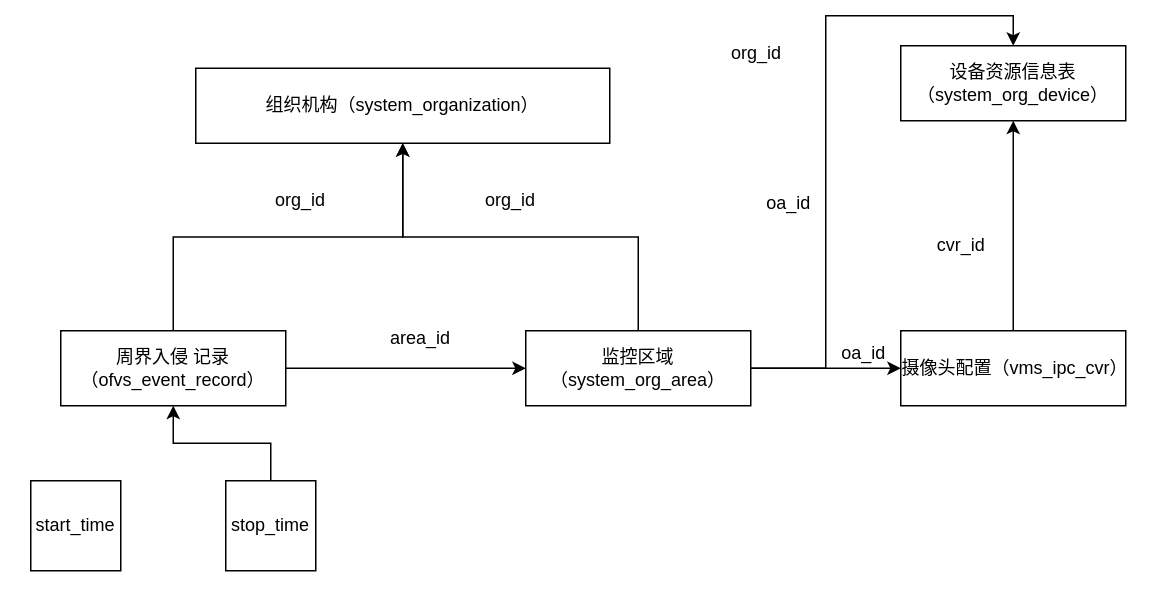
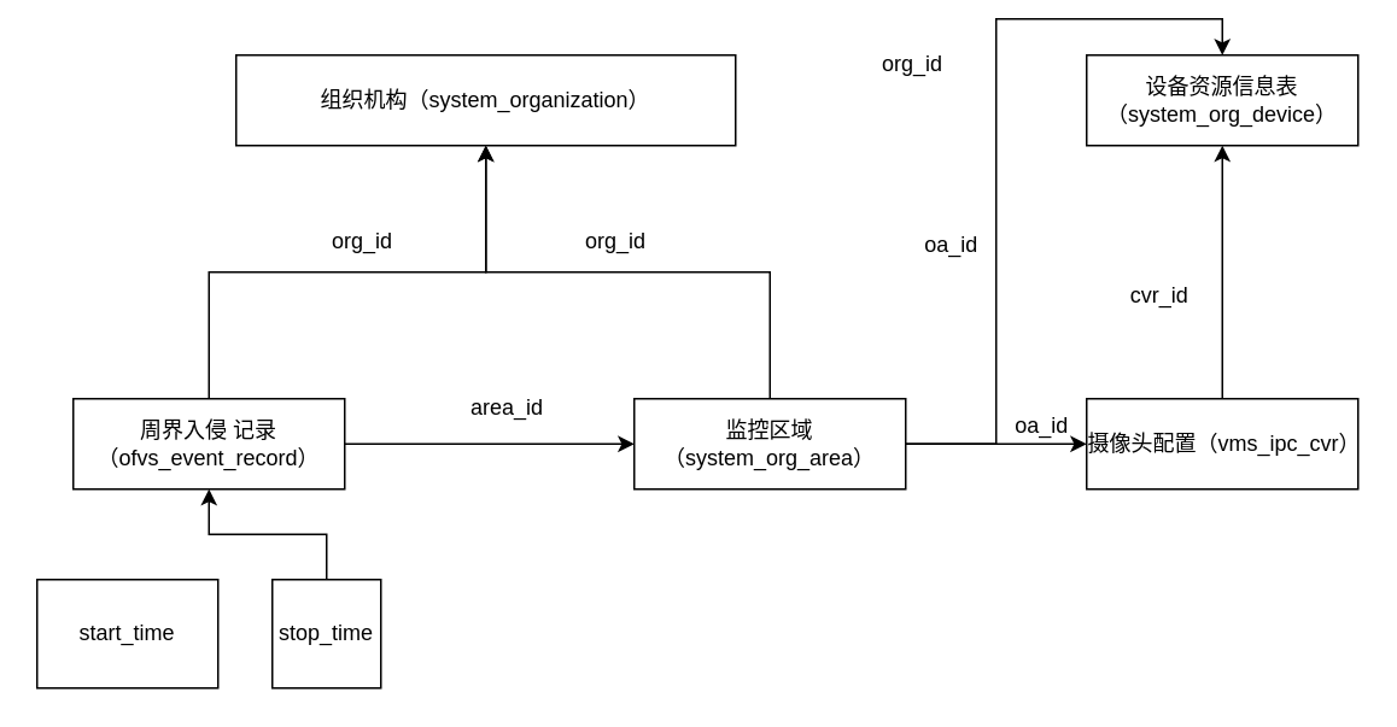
  <mxCell id="0" />
  <mxCell id="1" parent="0" />
  <mxCell id="2" style="edgeStyle=orthogonalEdgeStyle;rounded=0;orthogonalLoop=1;jettySize=auto;html=1;" edge="1" parent="1" source="4" target="5"><mxGeometry relative="1" as="geometry" /></mxCell>
  <mxCell id="3" style="edgeStyle=orthogonalEdgeStyle;rounded=0;orthogonalLoop=1;jettySize=auto;html=1;" edge="1" parent="1" source="4" target="10"><mxGeometry relative="1" as="geometry" /></mxCell>
  <mxCell id="4" value="周界入侵 记录（ofvs_event_record）" style="rounded=0;whiteSpace=wrap;html=1;" vertex="1" parent="1"><mxGeometry x="40" y="220" width="150" height="50" as="geometry" /></mxCell>
- <mxCell id="5" value="组织机构（system_organization）" style="rounded=0;whiteSpace=wrap;html=1;" vertex="1" parent="1"><mxGeometry x="130" y="45" width="276" height="50" as="geometry" /></mxCell>
+ <mxCell id="5" value="组织机构（system_organization）" style="rounded=0;whiteSpace=wrap;html=1;" vertex="1" parent="1"><mxGeometry x="130" y="30" width="276" height="50" as="geometry" /></mxCell>
  <mxCell id="6" value="org_id" style="text;html=1;strokeColor=none;fillColor=none;align=center;verticalAlign=middle;whiteSpace=wrap;rounded=0;" vertex="1" parent="1"><mxGeometry x="170" y="118" width="60" height="30" as="geometry" /></mxCell>
  <mxCell id="7" style="edgeStyle=orthogonalEdgeStyle;rounded=0;orthogonalLoop=1;jettySize=auto;html=1;entryX=0.5;entryY=1;entryDx=0;entryDy=0;" edge="1" parent="1" source="10" target="5"><mxGeometry relative="1" as="geometry" /></mxCell>
  <mxCell id="8" style="edgeStyle=orthogonalEdgeStyle;rounded=0;orthogonalLoop=1;jettySize=auto;html=1;entryX=0;entryY=0.5;entryDx=0;entryDy=0;" edge="1" parent="1" source="10" target="16"><mxGeometry relative="1" as="geometry" /></mxCell>
  <mxCell id="9" style="edgeStyle=orthogonalEdgeStyle;rounded=0;orthogonalLoop=1;jettySize=auto;html=1;entryX=0.5;entryY=0;entryDx=0;entryDy=0;" edge="1" parent="1" source="10" target="17"><mxGeometry relative="1" as="geometry" /></mxCell>
  <mxCell id="10" value="监控区域（system_org_area）" style="rounded=0;whiteSpace=wrap;html=1;" vertex="1" parent="1"><mxGeometry x="350" y="220" width="150" height="50" as="geometry" /></mxCell>
  <mxCell id="11" value="area_id" style="text;html=1;strokeColor=none;fillColor=none;align=center;verticalAlign=middle;whiteSpace=wrap;rounded=0;" vertex="1" parent="1"><mxGeometry x="250" y="210" width="60" height="30" as="geometry" /></mxCell>
- <mxCell id="12" value="start_time" style="whiteSpace=wrap;html=1;aspect=fixed;" vertex="1" parent="1"><mxGeometry x="20" y="320" width="60" height="60" as="geometry" /></mxCell>
+ <mxCell id="12" value="start_time" style="whiteSpace=wrap;html=1;aspect=fixed;" vertex="1" parent="1"><mxGeometry x="20" y="320" width="100" height="60" as="geometry" /></mxCell>
  <mxCell id="13" style="edgeStyle=orthogonalEdgeStyle;rounded=0;orthogonalLoop=1;jettySize=auto;html=1;" edge="1" parent="1" source="14" target="4"><mxGeometry relative="1" as="geometry" /></mxCell>
  <mxCell id="14" value="stop_time" style="whiteSpace=wrap;html=1;aspect=fixed;" vertex="1" parent="1"><mxGeometry x="150" y="320" width="60" height="60" as="geometry" /></mxCell>
  <mxCell id="15" style="edgeStyle=orthogonalEdgeStyle;rounded=0;orthogonalLoop=1;jettySize=auto;html=1;entryX=0.5;entryY=1;entryDx=0;entryDy=0;" edge="1" parent="1" source="16" target="17"><mxGeometry relative="1" as="geometry" /></mxCell>
  <mxCell id="16" value="摄像头配置（vms_ipc_cvr）" style="rounded=0;whiteSpace=wrap;html=1;" vertex="1" parent="1"><mxGeometry x="600" y="220" width="150" height="50" as="geometry" /></mxCell>
  <mxCell id="17" value="设备资源信息表（system_org_device）" style="rounded=0;whiteSpace=wrap;html=1;" vertex="1" parent="1"><mxGeometry x="600" y="30" width="150" height="50" as="geometry" /></mxCell>
  <mxCell id="18" value="org_id" style="text;html=1;strokeColor=none;fillColor=none;align=center;verticalAlign=middle;whiteSpace=wrap;rounded=0;" vertex="1" parent="1"><mxGeometry x="474" y="20" width="60" height="30" as="geometry" /></mxCell>
  <mxCell id="19" value="cvr_id" style="text;html=1;align=center;verticalAlign=middle;resizable=0;points=[];autosize=1;strokeColor=none;fillColor=none;" vertex="1" parent="1"><mxGeometry x="610" y="148" width="60" height="30" as="geometry" /></mxCell>
  <mxCell id="20" value="oa_id" style="text;html=1;align=center;verticalAlign=middle;resizable=0;points=[];autosize=1;strokeColor=none;fillColor=none;" vertex="1" parent="1"><mxGeometry x="550" y="220" width="50" height="30" as="geometry" /></mxCell>
  <mxCell id="21" value="org_id" style="text;html=1;strokeColor=none;fillColor=none;align=center;verticalAlign=middle;whiteSpace=wrap;rounded=0;" vertex="1" parent="1"><mxGeometry x="310" y="118" width="60" height="30" as="geometry" /></mxCell>
  <mxCell id="22" value="oa_id" style="text;html=1;align=center;verticalAlign=middle;resizable=0;points=[];autosize=1;strokeColor=none;fillColor=none;" vertex="1" parent="1"><mxGeometry x="500" y="120" width="50" height="30" as="geometry" /></mxCell>
